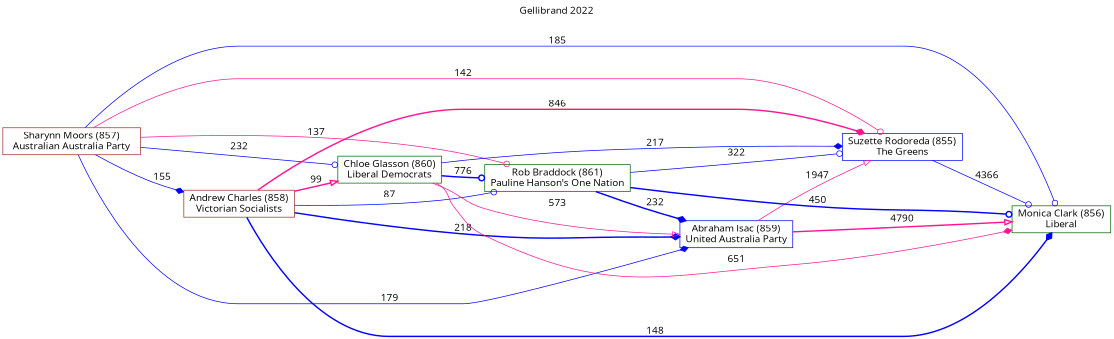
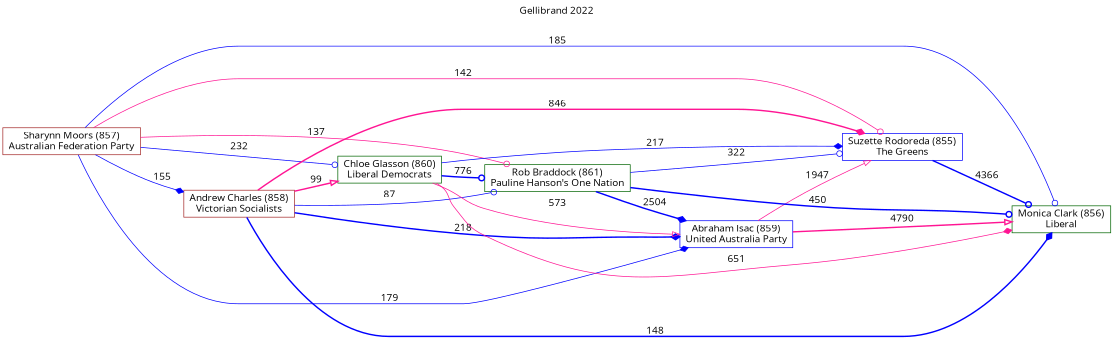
  digraph {
    fontname="Open Sans"
    label="Gellibrand 2022"
    labelloc=t
    mclimit=10
    rankdir=LR
    node [color=darkgreen fontname="Open Sans" shape=box]
    edge [arrowhead=odot color=blue fontname="Open Sans" style=solid]
-   n1 [color=brown label="Sharynn Moors (857)\nAustralian Australia Party"]
+   n1 [color=brown label="Sharynn Moors (857)\nAustralian Federation Party"]
    n2 [label="Monica Clark (856)\nLiberal"]
    n3 [color=blue label="Abraham Isac (859)\nUnited Australia Party"]
    n4 [color=brown label="Andrew Charles (858)\nVictorian Socialists"]
    n5 [label="Rob Braddock (861)\nPauline Hanson's One Nation"]
    n6 [color=blue label="Suzette Rodoreda (855)\nThe Greens"]
    n7 [label="Chloe Glasson (860)\nLiberal Democrats"]
    n1 -> n2 [label=185]
    n1 -> n3 [arrowhead=diamond label=179]
    n1 -> n4 [arrowhead=diamond label=155]
    n1 -> n5 [color=deeppink label=137]
    n1 -> n6 [color=deeppink label=142]
    n1 -> n7 [label=232]
    n3 -> n2 [arrowhead=onormal color=deeppink label=4790 style=bold]
    n3 -> n6 [arrowhead=onormal color=deeppink label=1947]
    n4 -> n2 [arrowhead=diamond label=148 style=bold]
    n4 -> n3 [arrowhead=diamond label=218 style=bold]
    n4 -> n5 [label=87]
    n4 -> n6 [arrowhead=diamond color=deeppink label=846 style=bold]
    n4 -> n7 [arrowhead=onormal color=deeppink label=99 style=bold]
    n5 -> n2 [label=450 style=bold]
-   n5 -> n3 [arrowhead=diamond label=232 style=bold]
+   n5 -> n3 [arrowhead=diamond label=2504 style=bold]
    n5 -> n6 [label=322]
-   n6 -> n2 [label=4366]
+   n6 -> n2 [label=4366 style=bold]
    n7 -> n2 [arrowhead=diamond color=deeppink label=651]
    n7 -> n3 [arrowhead=onormal color=deeppink label=573]
    n7 -> n5 [label=776 style=bold]
    n7 -> n6 [arrowhead=diamond label=217]
  }
